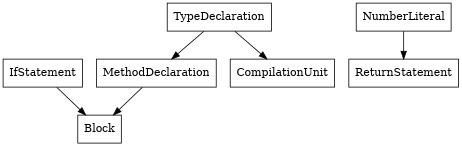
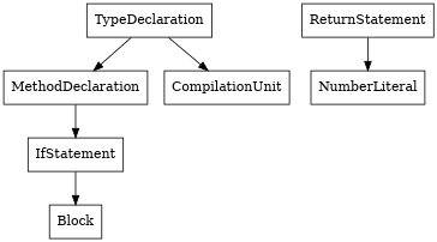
  digraph {
    fontcolor=white
    node [shape=box]
    n1 [label=IfStatement]
    n2 [label=Block]
    n3 [label=ReturnStatement]
    n4 [label=NumberLiteral]
    n5 [label=MethodDeclaration]
    n6 [label=TypeDeclaration]
    n7 [label=CompilationUnit]
    n1 -> n2
-   n4 -> n3
-   n5 -> n2
+   n3 -> n4
+   n5 -> n1
    n6 -> n5
    n6 -> n7
  }
